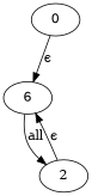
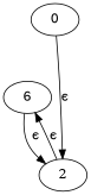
  digraph {
    n1 [label=6]
    0
    2
-   n1 -> 2 [label=all]
-   0 -> n1 [label="ϵ"]
+   n1 -> 2 [label="ϵ"]
+   0 -> 2 [label="ϵ"]
    2 -> n1 [label="ϵ"]
  }
